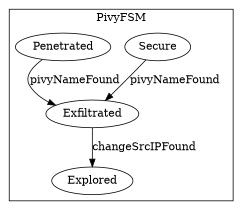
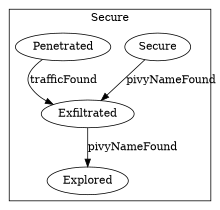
  digraph {
    compound=true
    n1 [label=Exfiltrated]
    n2 [label=Explored]
    n3 [label=Secure]
    n4 [label=Penetrated]
    subgraph cluster_1 {
-     label=PivyFSM
+     label=Secure
      n1
      n2
      n3
      n4
    }
-   n1 -> n2 [label=changeSrcIPFound]
+   n1 -> n2 [label=pivyNameFound]
    n3 -> n1 [label=pivyNameFound]
-   n4 -> n1 [label=pivyNameFound]
+   n4 -> n1 [label=trafficFound]
  }
